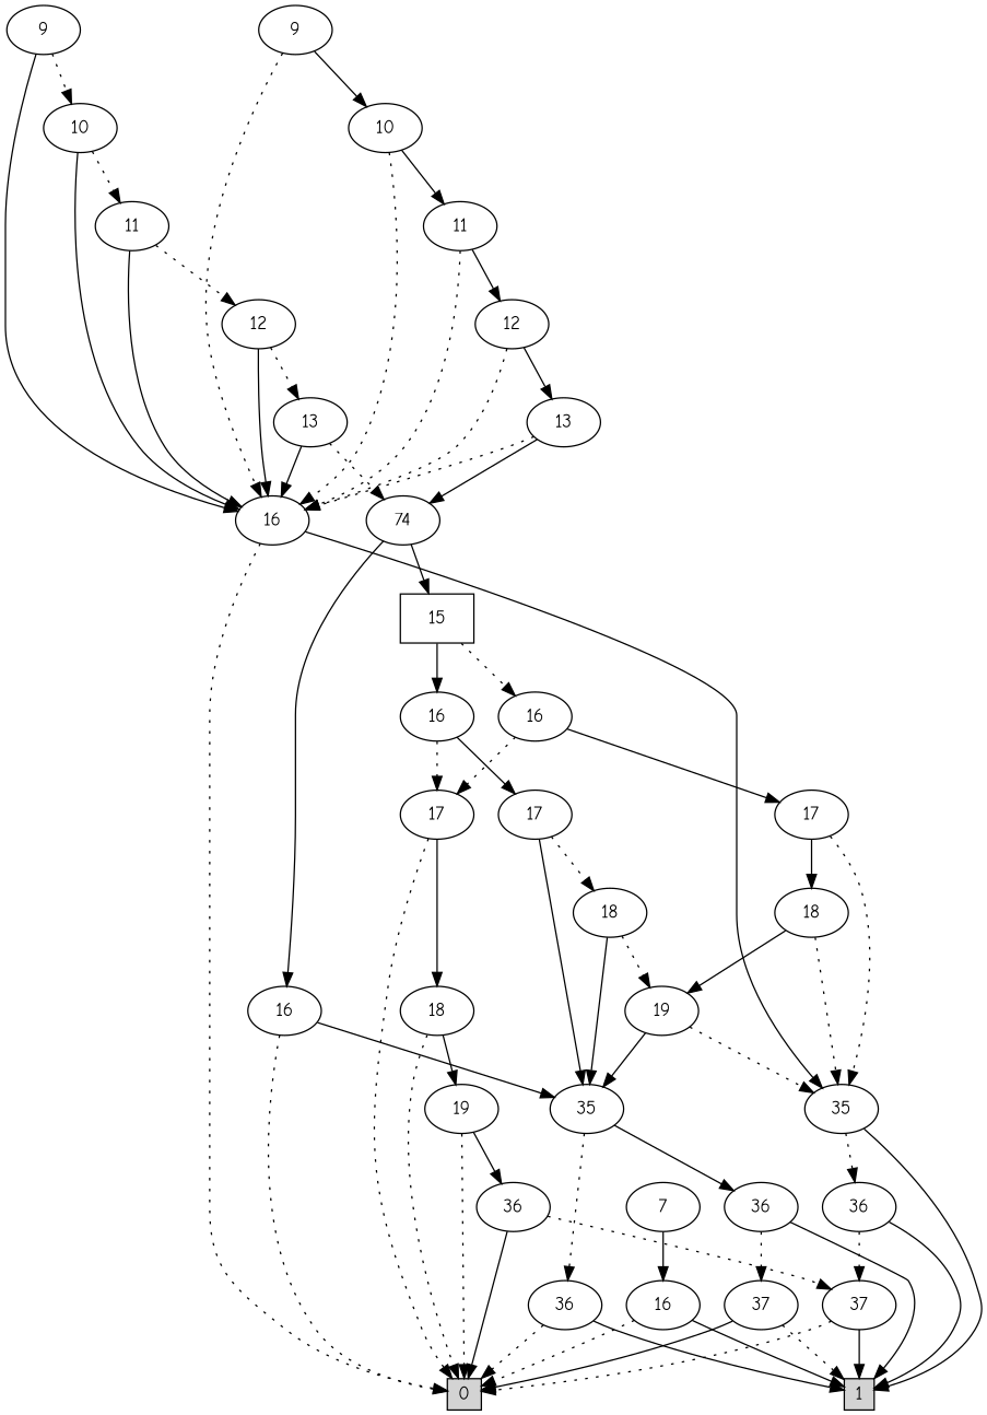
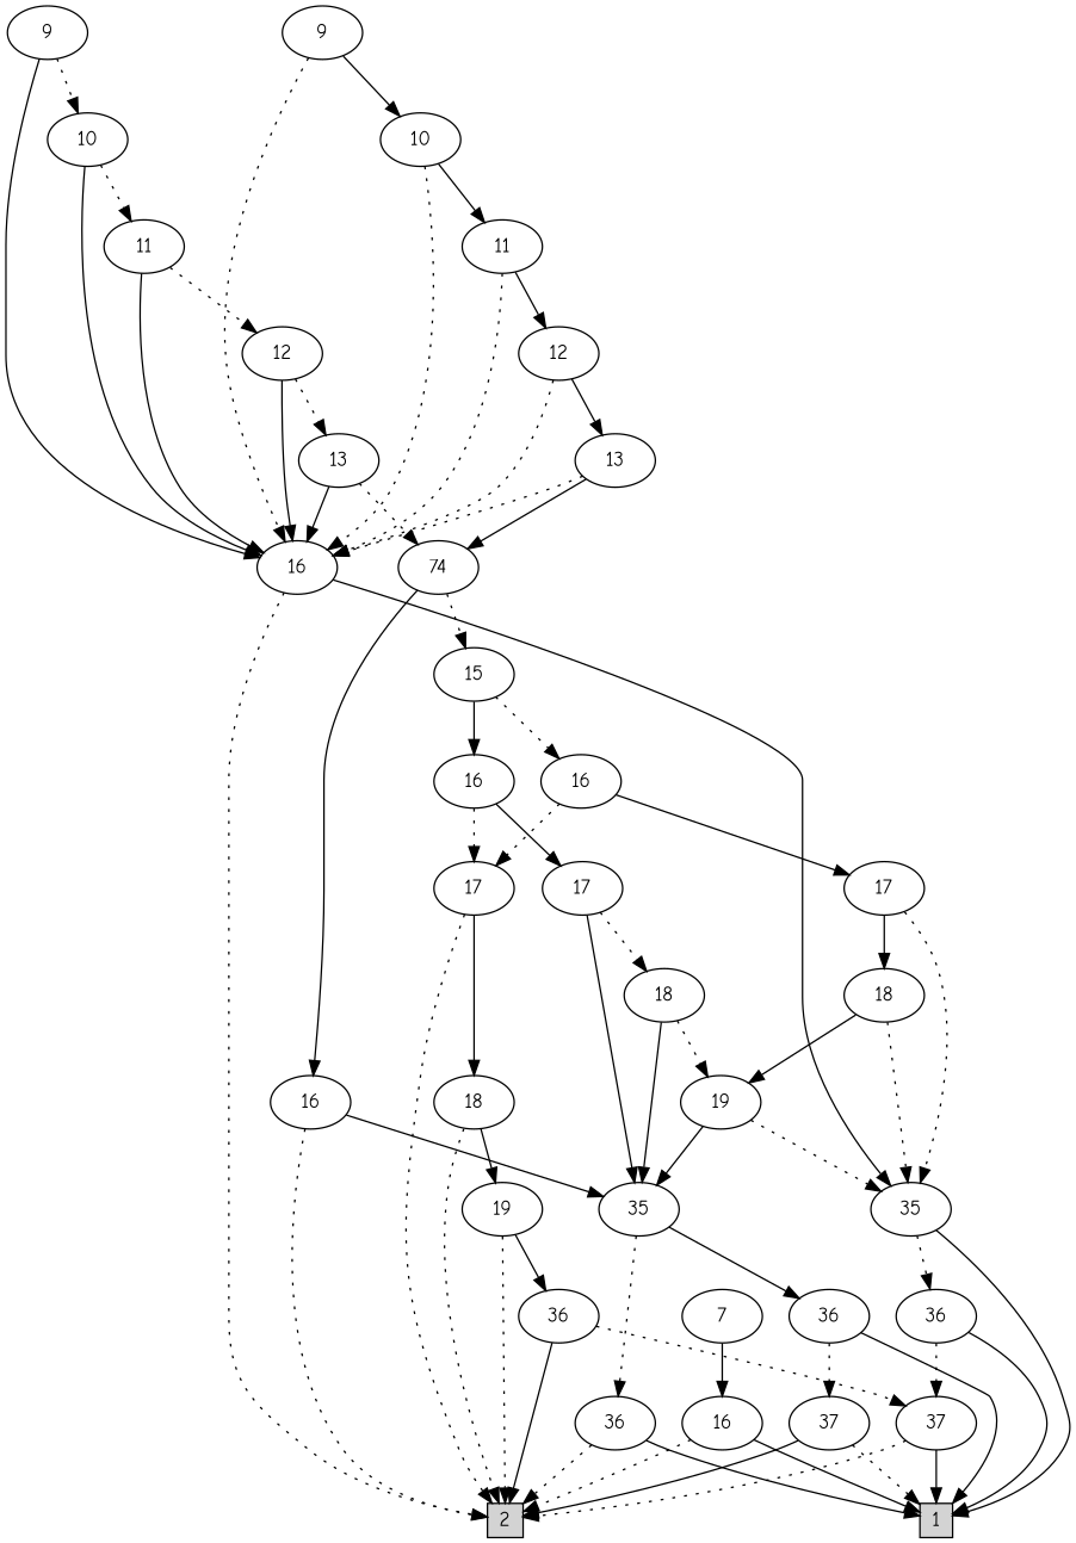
  digraph {
    fontname="Comic Neue"
    node [fontname="Comic Neue"]
    edge [fontname="Comic Neue" style=filled]
-   n1 [height=0.3 label=0 shape=box style=filled width=0.3]
+   n1 [height=0.3 label=2 shape=box style=filled width=0.3]
    n2 [height=0.3 label=1 shape=box style=filled width=0.3]
    n3 [label=7]
    n4 [label=16]
    n5 [label=9]
    n6 [label=10]
    n7 [label=16]
    n8 [label=9]
    n9 [label=10]
    n10 [label=11]
    n11 [label=35]
    n12 [label=11]
    n13 [label=12]
    n14 [label=36]
    n15 [label=13]
    n16 [label=74]
-   n17 [label=15 shape=box]
+   n17 [label=15]
    n18 [label=16]
    n19 [label=16]
    n20 [label=16]
    n21 [label=35]
    n22 [label=17]
    n23 [label=17]
    n24 [label=17]
    n25 [label=36]
    n26 [label=36]
    n27 [label=18]
    n28 [label=18]
    n29 [label=18]
    n30 [label=19]
    n31 [label=19]
    n32 [label=36]
    n33 [label=37]
    n34 [label=37]
    n35 [label=12]
    n36 [label=13]
    n3 -> n4
    n4 -> n1 [style=dotted]
    n4 -> n2
    n5 -> n6 [style=dotted]
    n5 -> n7
    n6 -> n7
    n6 -> n10 [style=dotted]
    n7 -> n1 [style=dotted]
    n7 -> n11
    n8 -> n7 [style=dotted]
    n8 -> n9
    n9 -> n7 [style=dotted]
    n9 -> n12
    n10 -> n7
    n10 -> n13 [style=dotted]
    n11 -> n2
    n11 -> n14 [style=dotted]
    n12 -> n7 [style=dotted]
    n12 -> n35
    n13 -> n7
    n13 -> n15 [style=dotted]
    n14 -> n2
    n14 -> n33 [style=dotted]
    n15 -> n7
    n15 -> n16 [style=dotted]
-   n16 -> n17
+   n16 -> n17 [style=dotted]
    n16 -> n18
    n17 -> n19 [style=dotted]
    n17 -> n20
    n18 -> n1 [style=dotted]
    n18 -> n21
    n19 -> n22 [style=dotted]
    n19 -> n23
    n20 -> n22 [style=dotted]
    n20 -> n24
    n21 -> n25 [style=dotted]
    n21 -> n26
    n22 -> n1 [style=dotted]
    n22 -> n27
    n23 -> n11 [style=dotted]
    n23 -> n28
    n24 -> n21
    n24 -> n29 [style=dotted]
    n25 -> n1 [style=dotted]
    n25 -> n2
    n26 -> n2
    n26 -> n34 [style=dotted]
    n27 -> n1 [style=dotted]
    n27 -> n30
    n28 -> n11 [style=dotted]
    n28 -> n31
    n29 -> n21
    n29 -> n31 [style=dotted]
    n30 -> n1 [style=dotted]
    n30 -> n32
    n31 -> n11 [style=dotted]
    n31 -> n21
    n32 -> n1
    n32 -> n33 [style=dotted]
    n33 -> n1 [style=dotted]
    n33 -> n2
    n34 -> n1
    n34 -> n2 [style=dotted]
    n35 -> n7 [style=dotted]
    n35 -> n36
    n36 -> n7 [style=dotted]
    n36 -> n16
  }
